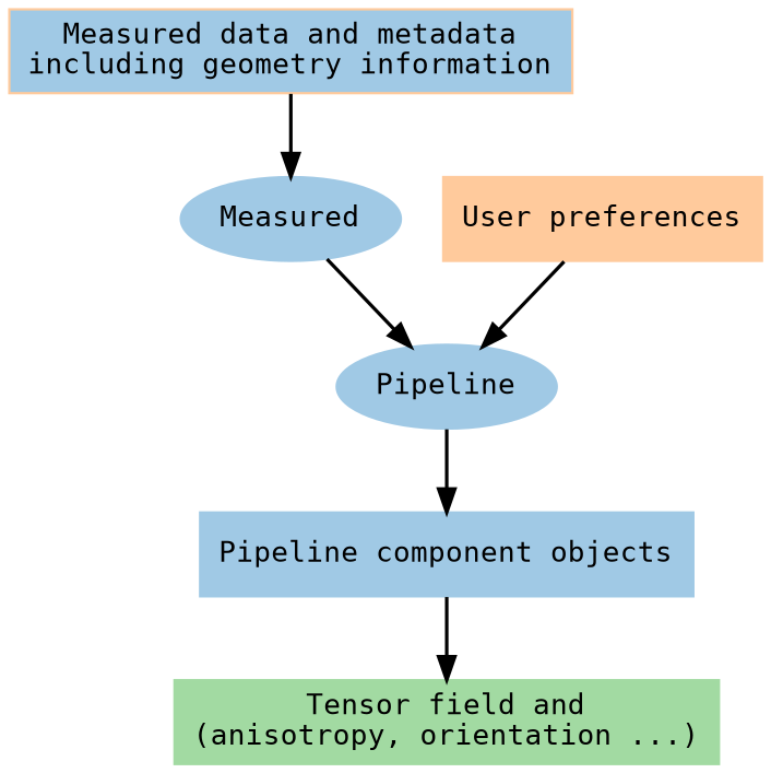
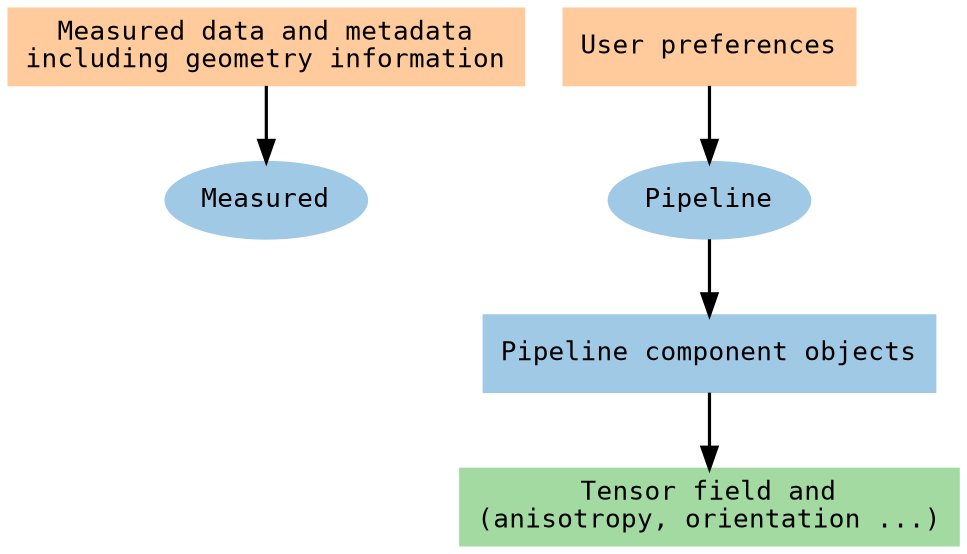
  digraph {
    fontname="DejaVu Sans Mono"
    fontsize=12.0
    rankdir=TB
    node [color="#a0c9e5" fontcolor=black fontname="DejaVu Sans Mono" fontsize=12.0 shape=box style=filled]
    edge [fontname="DejaVu Sans Mono" fontsize=12.0 penwidth=1.5]
-   n1 [color="#ffca9c" label="Measured data and metadata\nincluding geometry information" fillcolor="#a0c9e5"]
+   n1 [color="#ffca9c" label="Measured data and metadata\nincluding geometry information"]
    n2 [label=Measured shape=ellipse]
    n3 [label=Pipeline shape=ellipse]
    n4 [color="#ffca9c" label="User preferences"]
    n5 [label="Pipeline component objects"]
    n6 [color="#a2daa2" label="Tensor field and\n(anisotropy, orientation ...)" shape=rectangle]
    n1 -> n2
-   n2 -> n3
    n3 -> n5
    n4 -> n3
    n5 -> n6
  }
